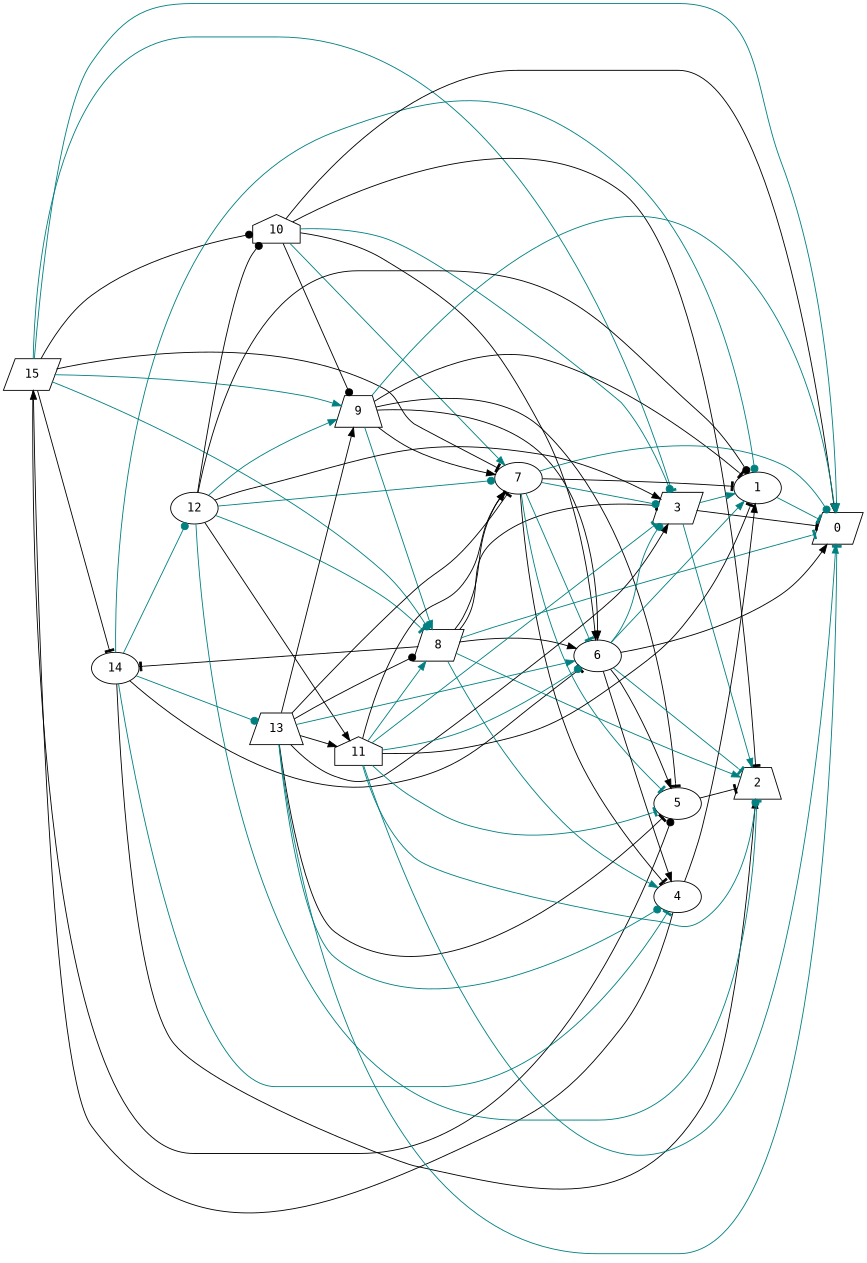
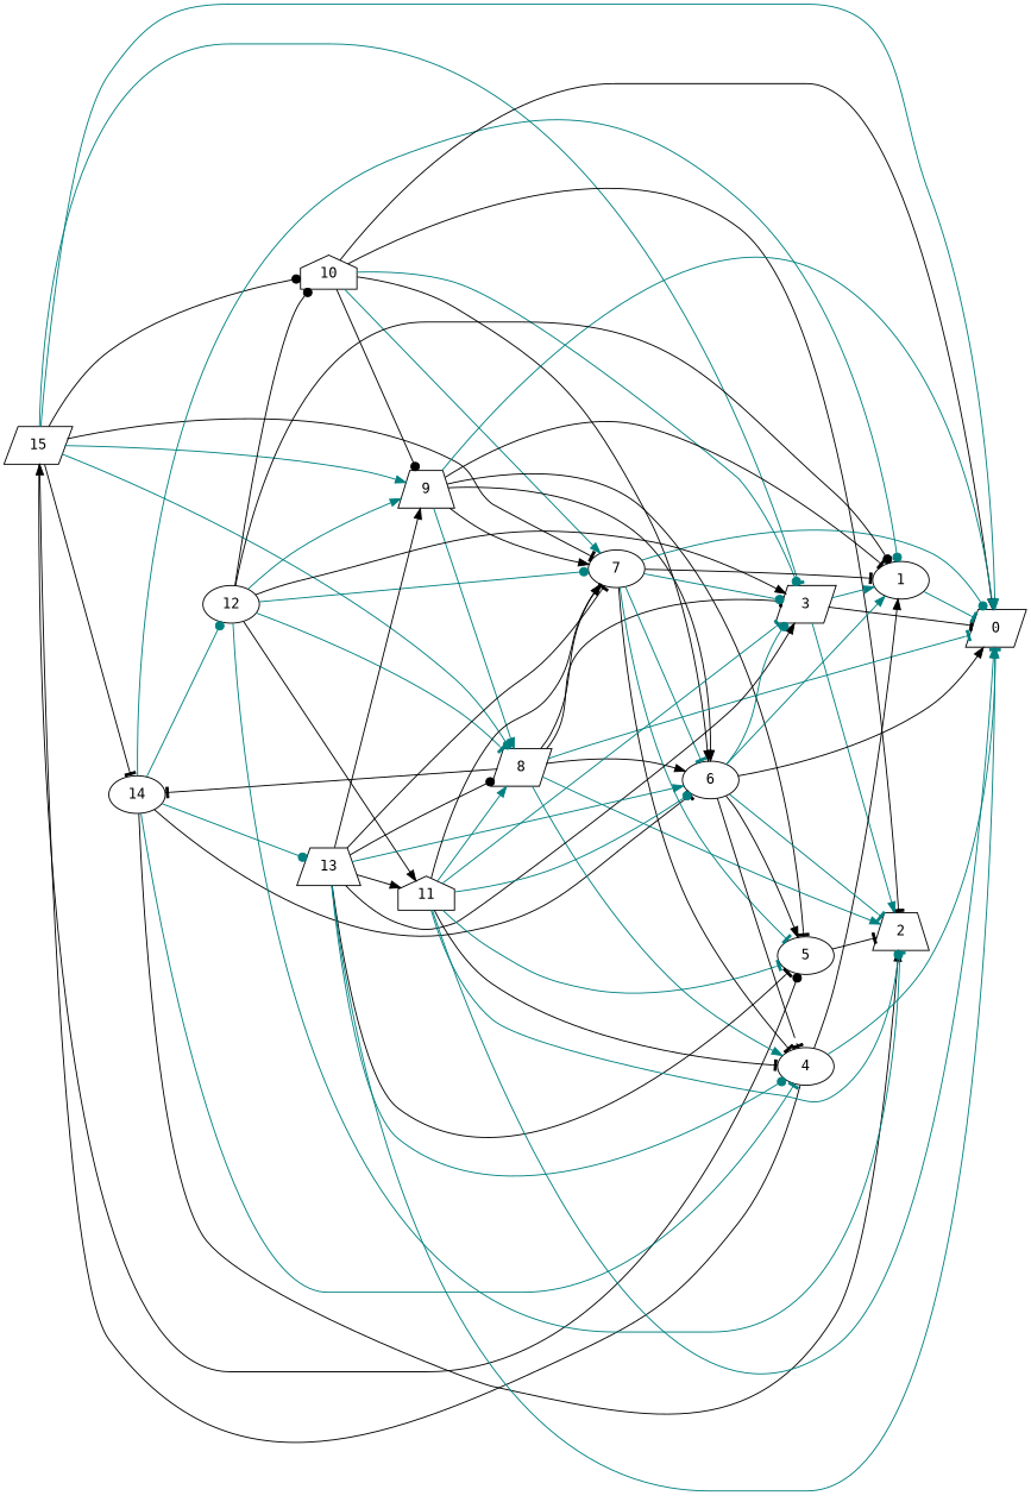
  digraph {
    "Duplicate states"=0
    GraphType=Random
    "Max states in OPEN"=0
    Modes="120000ms; topo-ordered tasks, ; Pruning: task equivalence, fixed order ready list, ; F-value: ; Optimisation: best schedule length (SL) optimisation on equal, "
    NumberOfTasks=16
    "Pruned using list schedule length"=9897
    "States removed from OPEN"=0
    TargetSystem="Homogeneous-4"
    "Time to schedule (ms)"=271
    "Total idle time"=77
    "Total schedule length"=91
    "Total sequential time"=98
    "Total states created"=17960
    fontname="DejaVu Sans Mono"
    rankdir=LR
    node [Processor=0 Weight=4 fontname="DejaVu Sans Mono" shape=ellipse]
    edge [Weight=18 arrowhead=normal color=black fontname="DejaVu Sans Mono"]
    15 ["Finish time"=4 "Start time"=0 shape=parallelogram]
    14 ["Finish time"=12 "Start time"=4 Weight=8]
    10 ["Finish time"=35 "Start time"=29 Weight=6 shape=house]
    9 ["Finish time"=44 "Start time"=35 Weight=9 shape=trapezium]
    8 ["Finish time"=46 "Start time"=44 Weight=2 shape=parallelogram]
    7 ["Finish time"=54 "Start time"=46 Weight=8]
    3 ["Finish time"=63 "Start time"=59 shape=parallelogram]
    5 ["Finish time"=68 Processor=1 "Start time"=64]
    0 ["Finish time"=84 "Start time"=74 Weight=10 shape=parallelogram]
    4 ["Finish time"=72 "Start time"=63 Weight=9]
    12 ["Finish time"=25 "Start time"=19 Weight=6]
    13 ["Finish time"=19 "Start time"=12 Weight=7 shape=trapezium]
    6 ["Finish time"=59 "Start time"=54 Weight=5]
    1 ["Finish time"=74 "Start time"=72 Weight=2]
    2 ["Finish time"=91 Processor=1 "Start time"=81 Weight=10 shape=trapezium]
    11 ["Finish time"=29 "Start time"=25 shape=house]
    15 -> 14 [Weight=6 arrowhead=tee]
    15 -> 10 [arrowhead=dot]
    15 -> 9 [Weight=10 color=teal]
    15 -> 8 [Weight=4 arrowhead=dot color=teal]
    15 -> 7 [Weight=12 arrowhead=tee]
    15 -> 3 [Weight=14 arrowhead=tee color=teal]
    15 -> 5 [Weight=8 arrowhead=dot]
    15 -> 0 [Weight=20 color=teal]
    14 -> 4 [Weight=6 arrowhead=tee color=teal]
    14 -> 12 [Weight=20 arrowhead=dot color=teal]
    14 -> 13 [Weight=14 arrowhead=dot color=teal]
    14 -> 6 [Weight=10 arrowhead=tee]
    14 -> 1 [Weight=12 arrowhead=dot color=teal]
    14 -> 2 [Weight=20]
    10 -> 9 [Weight=12 arrowhead=dot]
    10 -> 7 [Weight=4 color=teal]
    10 -> 3 [Weight=4 arrowhead=dot color=teal]
    10 -> 0 [Weight=12]
    10 -> 6 [Weight=20]
    10 -> 2 [Weight=4 arrowhead=tee]
    9 -> 8 [Weight=14 color=teal]
    9 -> 7
    9 -> 5 [Weight=20 arrowhead=tee]
    9 -> 0 [Weight=10 color=teal]
    9 -> 6 [Weight=16]
    9 -> 1 [Weight=8 arrowhead=tee]
    8 -> 14 [Weight=12 arrowhead=tee]
    8 -> 7 [Weight=6]
    8 -> 3 [arrowhead=tee]
    8 -> 0 [Weight=20 arrowhead=tee color=teal]
    8 -> 4 [Weight=4 color=teal]
    8 -> 6 [Weight=6]
    8 -> 2 [Weight=6 color=teal]
    7 -> 3 [Weight=6 arrowhead=dot color=teal]
    7 -> 5 [Weight=6 arrowhead=tee color=teal]
    7 -> 0 [Weight=12 arrowhead=dot color=teal]
    7 -> 4 [Weight=8 arrowhead=tee]
    7 -> 6 [Weight=20 arrowhead=tee color=teal]
    7 -> 1 [Weight=20 arrowhead=tee]
    3 -> 0 [Weight=8 arrowhead=tee]
    3 -> 1 [color=teal]
    3 -> 2 [color=teal]
    5 -> 2 [Weight=20 arrowhead=tee]
    4 -> 15
+   4 -> 0 [Weight=16 color=teal]
    4 -> 1
    12 -> 10 [Weight=14 arrowhead=dot]
    12 -> 9 [color=teal]
    12 -> 8 [Weight=12 arrowhead=tee color=teal]
    12 -> 7 [arrowhead=dot color=teal]
    12 -> 3 [Weight=12]
    12 -> 1 [Weight=14 arrowhead=dot]
    12 -> 2 [Weight=20 arrowhead=tee color=teal]
    12 -> 11
    13 -> 9 [Weight=12]
    13 -> 8 [Weight=10 arrowhead=dot]
    13 -> 7 [Weight=16 arrowhead=tee]
    13 -> 3 [Weight=4]
    13 -> 5 [Weight=20 arrowhead=tee]
    13 -> 0 [arrowhead=tee color=teal]
    13 -> 4 [Weight=12 arrowhead=dot color=teal]
    13 -> 6 [Weight=20 color=teal]
    13 -> 11 [Weight=4]
    6 -> 3 [Weight=6 arrowhead=dot color=teal]
    6 -> 5 [Weight=4]
    6 -> 0 [Weight=16]
-   6 -> 4
+   6 -> 4 [arrowhead=tee]
    6 -> 1 [Weight=6 color=teal]
    6 -> 2 [Weight=6 arrowhead=tee color=teal]
    1 -> 0 [Weight=12 arrowhead=tee color=teal]
    11 -> 8 [Weight=12 color=teal]
    11 -> 7 [Weight=14]
    11 -> 3 [Weight=6 arrowhead=tee color=teal]
    11 -> 5 [Weight=6 arrowhead=tee color=teal]
    11 -> 0 [Weight=8 color=teal]
-   11 -> 1 [arrowhead=tee]
+   11 -> 4 [arrowhead=tee]
    11 -> 6 [Weight=20 arrowhead=dot color=teal]
    11 -> 2 [Weight=8 arrowhead=dot color=teal]
  }
